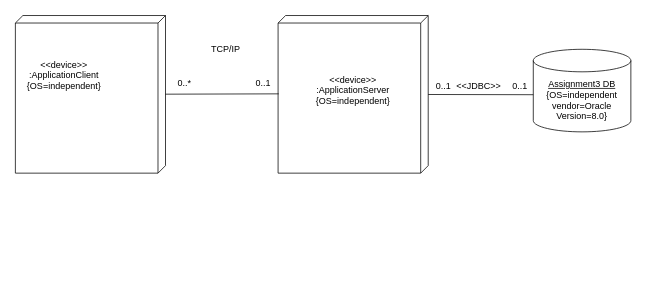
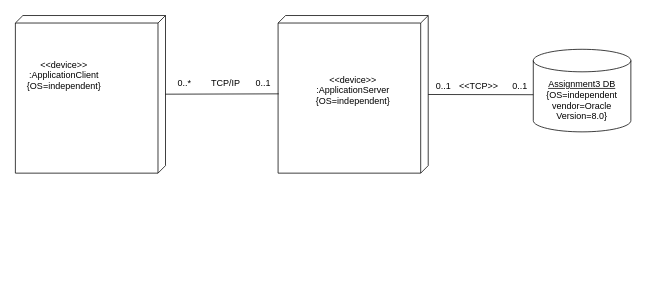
  <mxCell id="0" />
  <mxCell id="1" parent="0" />
  <mxCell id="2" style="edgeStyle=orthogonalEdgeStyle;rounded=0;orthogonalLoop=1;jettySize=auto;html=1;exitX=0.5;exitY=0.5;exitDx=0;exitDy=0;exitPerimeter=0;" parent="1" edge="1"><mxGeometry relative="1" as="geometry"><mxPoint x="280" y="380" as="targetPoint" /></mxGeometry></mxCell>
  <mxCell id="3" value="&lt;u&gt;Assignment3 DB&lt;br&gt;&lt;/u&gt;{OS=independent&lt;br&gt;vendor=Oracle&lt;br&gt;Version=8.0}" style="shape=cylinder3;whiteSpace=wrap;html=1;boundedLbl=1;backgroundOutline=1;size=15;" parent="1" vertex="1"><mxGeometry x="710" y="65" width="130" height="110" as="geometry" /></mxCell>
  <mxCell id="4" value="" style="verticalAlign=top;align=center;spacingTop=8;spacingLeft=2;spacingRight=12;shape=cube;size=10;direction=south;fontStyle=4;html=1;" parent="1" vertex="1"><mxGeometry x="370" y="20" width="200" height="210" as="geometry" /></mxCell>
  <mxCell id="5" value="&amp;lt;&amp;lt;device&amp;gt;&amp;gt;&lt;br&gt;:ApplicationServer&lt;br&gt;{OS=independent}" style="text;html=1;strokeColor=none;fillColor=none;align=center;verticalAlign=middle;whiteSpace=wrap;rounded=0;" parent="1" vertex="1"><mxGeometry x="450" y="110" width="40" height="20" as="geometry" /></mxCell>
- <mxCell id="6" value="&amp;lt;&amp;lt;JDBC&amp;gt;&amp;gt;" style="text;html=1;align=center;verticalAlign=middle;resizable=0;points=[];autosize=1;" parent="1" vertex="1"><mxGeometry x="602" y="104" width="70" height="20" as="geometry" /></mxCell>
+ <mxCell id="6" value="&amp;lt;&amp;lt;TCP&amp;gt;&amp;gt;" style="text;html=1;align=center;verticalAlign=middle;resizable=0;points=[];autosize=1;" parent="1" vertex="1"><mxGeometry x="602" y="104" width="70" height="20" as="geometry" /></mxCell>
  <mxCell id="7" value="" style="verticalAlign=top;align=center;spacingTop=8;spacingLeft=2;spacingRight=12;shape=cube;size=10;direction=south;fontStyle=4;html=1;" parent="1" vertex="1"><mxGeometry x="20" y="20" width="200" height="210" as="geometry" /></mxCell>
  <mxCell id="8" value="&amp;lt;&amp;lt;device&amp;gt;&amp;gt;&lt;br&gt;:ApplicationClient&lt;br&gt;{OS=independent}" style="text;html=1;strokeColor=none;fillColor=none;align=center;verticalAlign=middle;whiteSpace=wrap;rounded=0;" parent="1" vertex="1"><mxGeometry x="65" y="90" width="40" height="20" as="geometry" /></mxCell>
  <mxCell id="9" value="0..1" style="text;html=1;align=center;verticalAlign=middle;resizable=0;points=[];autosize=1;" parent="1" vertex="1"><mxGeometry x="330" y="100" width="40" height="20" as="geometry" /></mxCell>
  <mxCell id="10" value="0..*" style="text;html=1;align=center;verticalAlign=middle;resizable=0;points=[];autosize=1;" parent="1" vertex="1"><mxGeometry x="230" y="100" width="30" height="20" as="geometry" /></mxCell>
- <mxCell id="11" value="TCP/IP" style="text;html=1;align=center;verticalAlign=middle;resizable=0;points=[];autosize=1;" parent="1" vertex="1"><mxGeometry x="275" y="55" width="50" height="20" as="geometry" /></mxCell>
+ <mxCell id="11" value="TCP/IP" style="text;html=1;align=center;verticalAlign=middle;resizable=0;points=[];autosize=1;" parent="1" vertex="1"><mxGeometry x="275" y="100" width="50" height="20" as="geometry" /></mxCell>
  <mxCell id="12" value="0..1" style="text;html=1;align=center;verticalAlign=middle;resizable=0;points=[];autosize=1;" parent="1" vertex="1"><mxGeometry x="672" y="104" width="40" height="20" as="geometry" /></mxCell>
  <mxCell id="13" value="0..1" style="text;html=1;align=center;verticalAlign=middle;resizable=0;points=[];autosize=1;" parent="1" vertex="1"><mxGeometry x="570" y="104" width="40" height="20" as="geometry" /></mxCell>
  <mxCell id="14" value="" style="endArrow=none;html=1;entryX=0.497;entryY=0.996;entryDx=0;entryDy=0;entryPerimeter=0;exitX=0.499;exitY=0;exitDx=0;exitDy=0;exitPerimeter=0;" edge="1" parent="1" source="7" target="4"><mxGeometry width="50" height="50" relative="1" as="geometry"><mxPoint x="220" y="175" as="sourcePoint" /><mxPoint x="290.711" y="125" as="targetPoint" /></mxGeometry></mxCell>
  <mxCell id="15" value="" style="endArrow=none;html=1;entryX=0;entryY=0.55;entryDx=0;entryDy=0;entryPerimeter=0;" edge="1" parent="1" source="4" target="3"><mxGeometry width="50" height="50" relative="1" as="geometry"><mxPoint x="570" y="175" as="sourcePoint" /><mxPoint x="640.711" y="125" as="targetPoint" /></mxGeometry></mxCell>
